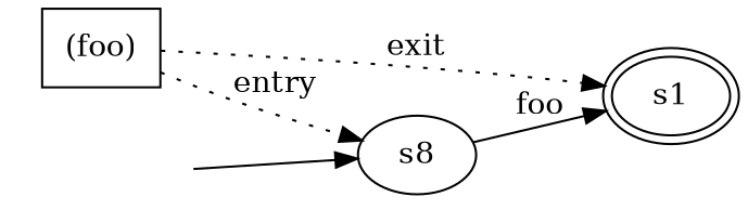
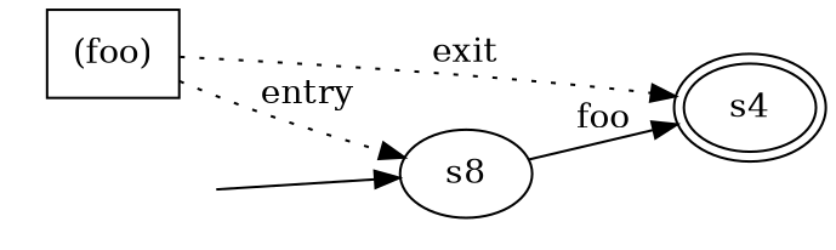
  digraph {
    rankdir=LR
    n1 [label="(foo)" shape=box]
-   s1 [peripheries=2]
+   s1 [peripheries=2 label=s4]
    n3 [label=s8]
    _start_ [style=invis]
    subgraph sub_1 {
      rank=same
      n1
    }
    n1 -> s1 [label=exit style=dotted]
    n1 -> n3 [label=entry style=dotted]
    n3 -> s1 [label=foo]
    _start_ -> n3
  }
